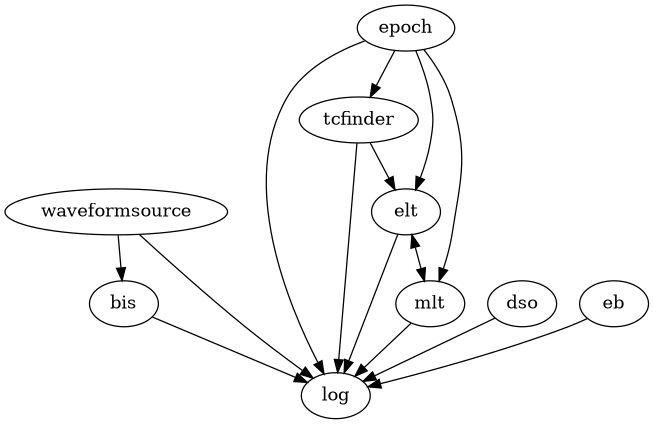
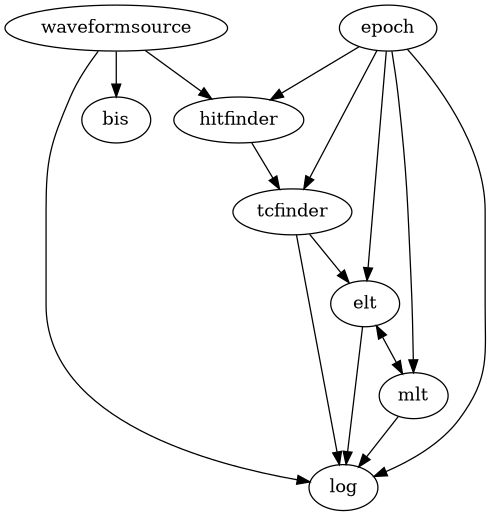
  digraph {
    fontname="DejaVu Serif"
    node [fontname="DejaVu Serif"]
    edge [fontname="DejaVu Serif"]
    waveformsource
+   hitfinder
    bis
    log
    tcfinder
    elt
    mlt
-   dso
-   eb
    epoch
+   waveformsource -> hitfinder
    waveformsource -> bis
    waveformsource -> log
-   bis -> log
+   hitfinder -> tcfinder
    tcfinder -> log
    tcfinder -> elt
    elt -> log
    elt -> mlt [dir=both]
    mlt -> log
-   dso -> log
-   eb -> log
+   epoch -> hitfinder
    epoch -> log
    epoch -> tcfinder
    epoch -> elt
    epoch -> mlt
  }
